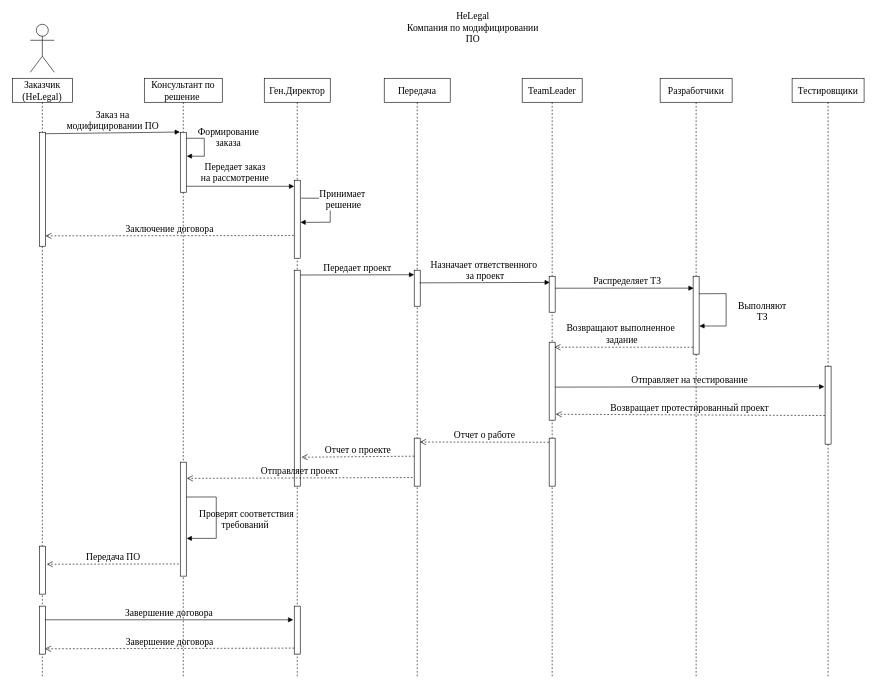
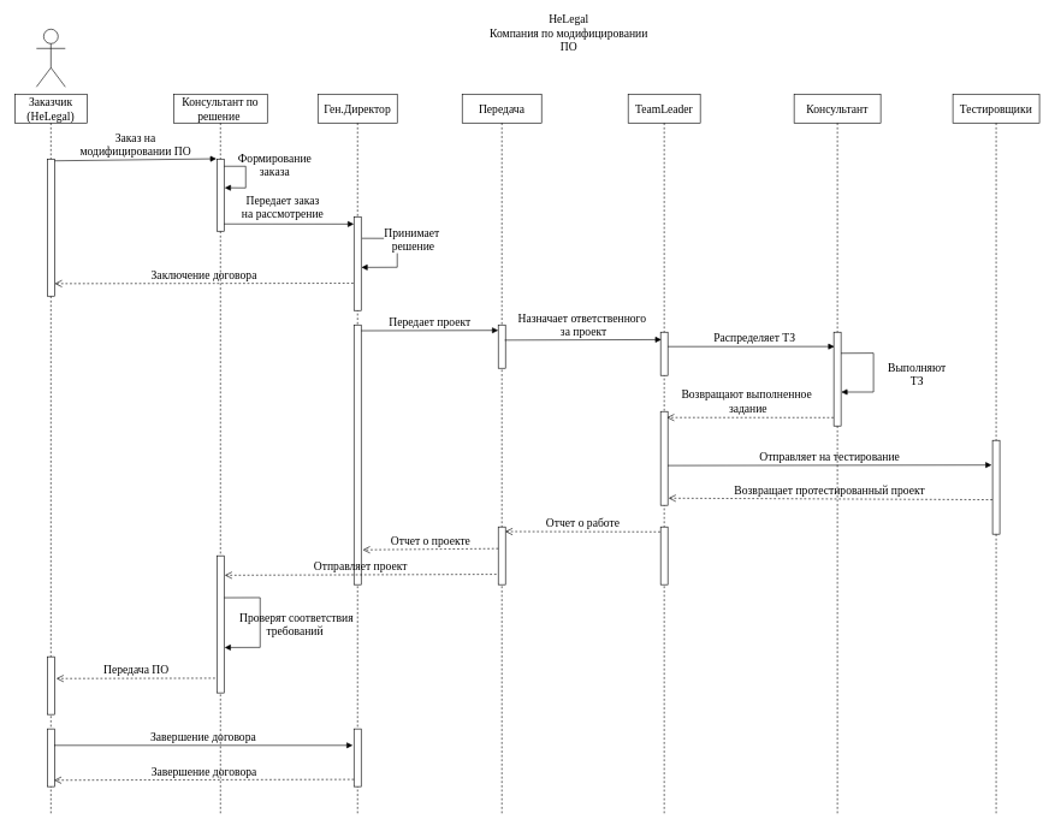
  <mxCell id="0" />
  <mxCell id="1" parent="0" />
  <mxCell id="2" value="HeLegal&lt;br&gt;Компания по модифицировании ПО" style="text;html=1;strokeColor=none;fillColor=none;align=center;verticalAlign=middle;whiteSpace=wrap;rounded=0;fontSize=16;fontFamily=Comic Sans MS;" vertex="1" parent="1"><mxGeometry x="675" y="20" width="226" height="50" as="geometry" /></mxCell>
  <mxCell id="3" value="" style="shape=umlActor;verticalLabelPosition=bottom;verticalAlign=top;html=1;fontFamily=Comic Sans MS;fontSize=16;" vertex="1" parent="1"><mxGeometry x="50" y="40" width="40" height="80" as="geometry" /></mxCell>
  <mxCell id="4" value="Заказчик&lt;br&gt;(HeLegal)" style="shape=umlLifeline;perimeter=lifelinePerimeter;whiteSpace=wrap;html=1;container=1;collapsible=0;recursiveResize=0;outlineConnect=0;labelBackgroundColor=none;fontFamily=Comic Sans MS;fontSize=16;" vertex="1" parent="1"><mxGeometry x="20" y="130" width="100" height="1000" as="geometry" /></mxCell>
  <mxCell id="5" value="" style="html=1;points=[];perimeter=orthogonalPerimeter;labelBackgroundColor=none;fontFamily=Comic Sans MS;fontSize=16;" vertex="1" parent="4"><mxGeometry x="45" y="90" width="10" height="190" as="geometry" /></mxCell>
  <mxCell id="6" value="" style="html=1;points=[];perimeter=orthogonalPerimeter;labelBackgroundColor=none;fontFamily=Comic Sans MS;fontSize=16;" vertex="1" parent="4"><mxGeometry x="45" y="780" width="10" height="80" as="geometry" /></mxCell>
  <mxCell id="7" value="" style="html=1;points=[];perimeter=orthogonalPerimeter;labelBackgroundColor=none;fontFamily=Comic Sans MS;fontSize=16;" vertex="1" parent="4"><mxGeometry x="45" y="880" width="10" height="80" as="geometry" /></mxCell>
  <mxCell id="8" value="Консультант по решение&amp;nbsp;" style="shape=umlLifeline;perimeter=lifelinePerimeter;whiteSpace=wrap;html=1;container=1;collapsible=0;recursiveResize=0;outlineConnect=0;labelBackgroundColor=none;fontFamily=Comic Sans MS;fontSize=16;" vertex="1" parent="1"><mxGeometry x="240" y="130" width="130" height="1000" as="geometry" /></mxCell>
  <mxCell id="9" value="" style="html=1;points=[];perimeter=orthogonalPerimeter;labelBackgroundColor=none;fontFamily=Comic Sans MS;fontSize=16;" vertex="1" parent="8"><mxGeometry x="60" y="90" width="10" height="100" as="geometry" /></mxCell>
  <mxCell id="10" value="" style="html=1;points=[];perimeter=orthogonalPerimeter;labelBackgroundColor=none;fontFamily=Comic Sans MS;fontSize=16;" vertex="1" parent="8"><mxGeometry x="60" y="640" width="10" height="190" as="geometry" /></mxCell>
  <mxCell id="11" value="Проверят соответствия&lt;br&gt;требований&amp;nbsp;" style="html=1;verticalAlign=bottom;endArrow=block;rounded=0;labelBackgroundColor=none;fontFamily=Comic Sans MS;fontSize=16;exitX=1.006;exitY=0.306;exitDx=0;exitDy=0;exitPerimeter=0;entryX=1.069;entryY=0.669;entryDx=0;entryDy=0;entryPerimeter=0;" edge="1" parent="8" source="10" target="10"><mxGeometry x="0.294" y="50" width="80" relative="1" as="geometry"><mxPoint x="70" y="658" as="sourcePoint" /><mxPoint x="70" y="728" as="targetPoint" /><Array as="points"><mxPoint x="120" y="698" /><mxPoint x="120" y="767" /></Array><mxPoint as="offset" /></mxGeometry></mxCell>
  <mxCell id="12" value="Формирование&lt;br&gt;заказа" style="html=1;verticalAlign=bottom;endArrow=block;rounded=0;labelBackgroundColor=none;fontFamily=Comic Sans MS;fontSize=16;entryX=1.084;entryY=0.398;entryDx=0;entryDy=0;entryPerimeter=0;" edge="1" parent="8" target="9"><mxGeometry x="0.111" y="40" width="80" relative="1" as="geometry"><mxPoint x="70" y="100" as="sourcePoint" /><mxPoint x="140" y="120" as="targetPoint" /><Array as="points"><mxPoint x="100" y="100" /><mxPoint x="100" y="130" /></Array><mxPoint as="offset" /></mxGeometry></mxCell>
  <mxCell id="13" value="Ген.Директор" style="shape=umlLifeline;perimeter=lifelinePerimeter;whiteSpace=wrap;html=1;container=1;collapsible=0;recursiveResize=0;outlineConnect=0;labelBackgroundColor=none;fontFamily=Comic Sans MS;fontSize=16;" vertex="1" parent="1"><mxGeometry x="440" y="130" width="110" height="1000" as="geometry" /></mxCell>
  <mxCell id="14" value="" style="html=1;points=[];perimeter=orthogonalPerimeter;labelBackgroundColor=none;fontFamily=Comic Sans MS;fontSize=16;" vertex="1" parent="13"><mxGeometry x="50" y="170" width="10" height="130" as="geometry" /></mxCell>
  <mxCell id="15" value="" style="html=1;points=[];perimeter=orthogonalPerimeter;labelBackgroundColor=none;fontFamily=Comic Sans MS;fontSize=16;" vertex="1" parent="13"><mxGeometry x="50" y="880" width="10" height="80" as="geometry" /></mxCell>
  <mxCell id="16" value="Принимает&lt;br&gt;&amp;nbsp;решение" style="html=1;verticalAlign=bottom;endArrow=block;rounded=0;fontFamily=Comic Sans MS;fontSize=16;exitX=1.108;exitY=0.23;exitDx=0;exitDy=0;exitPerimeter=0;entryX=1.031;entryY=0.54;entryDx=0;entryDy=0;entryPerimeter=0;" edge="1" parent="13" source="14" target="14"><mxGeometry x="0.038" y="20" width="80" relative="1" as="geometry"><mxPoint x="90" y="200" as="sourcePoint" /><mxPoint x="90" y="240" as="targetPoint" /><Array as="points"><mxPoint x="110" y="200" /><mxPoint x="110" y="240" /></Array><mxPoint as="offset" /></mxGeometry></mxCell>
  <mxCell id="17" value="" style="html=1;points=[];perimeter=orthogonalPerimeter;labelBackgroundColor=none;fontFamily=Comic Sans MS;fontSize=16;" vertex="1" parent="13"><mxGeometry x="50" y="320" width="10" height="360" as="geometry" /></mxCell>
  <mxCell id="18" value="Заказ на &lt;br&gt;модифицировании ПО" style="html=1;verticalAlign=bottom;endArrow=block;rounded=0;fontFamily=Comic Sans MS;fontSize=16;exitX=1;exitY=0.013;exitDx=0;exitDy=0;exitPerimeter=0;entryX=-0.065;entryY=-0.004;entryDx=0;entryDy=0;entryPerimeter=0;labelBackgroundColor=none;" edge="1" parent="1" source="5" target="9"><mxGeometry width="80" relative="1" as="geometry"><mxPoint x="340" y="210" as="sourcePoint" /><mxPoint x="280" y="220" as="targetPoint" /></mxGeometry></mxCell>
  <mxCell id="19" value="Передает заказ &lt;br&gt;на рассмотрение" style="html=1;verticalAlign=bottom;endArrow=block;rounded=0;fontFamily=Comic Sans MS;fontSize=16;entryX=-0.012;entryY=0.078;entryDx=0;entryDy=0;entryPerimeter=0;" edge="1" parent="1" target="14"><mxGeometry x="-0.098" y="2" width="80" relative="1" as="geometry"><mxPoint x="310" y="310" as="sourcePoint" /><mxPoint x="490" y="250" as="targetPoint" /><mxPoint as="offset" /></mxGeometry></mxCell>
  <mxCell id="20" value="Заключение договора" style="html=1;verticalAlign=bottom;endArrow=open;dashed=1;endSize=8;rounded=0;fontFamily=Comic Sans MS;fontSize=16;labelBackgroundColor=none;exitX=-0.077;exitY=0.709;exitDx=0;exitDy=0;exitPerimeter=0;entryX=1.028;entryY=0.909;entryDx=0;entryDy=0;entryPerimeter=0;" edge="1" parent="1" source="14" target="5"><mxGeometry relative="1" as="geometry"><mxPoint x="480" y="290" as="sourcePoint" /><mxPoint x="400" y="290" as="targetPoint" /></mxGeometry></mxCell>
  <mxCell id="21" value="Передача" style="shape=umlLifeline;perimeter=lifelinePerimeter;whiteSpace=wrap;html=1;container=1;collapsible=0;recursiveResize=0;outlineConnect=0;labelBackgroundColor=none;fontFamily=Comic Sans MS;fontSize=16;" vertex="1" parent="1"><mxGeometry x="640" y="130" width="110" height="1000" as="geometry" /></mxCell>
  <mxCell id="22" value="" style="html=1;points=[];perimeter=orthogonalPerimeter;labelBackgroundColor=none;fontFamily=Comic Sans MS;fontSize=16;" vertex="1" parent="21"><mxGeometry x="50" y="320" width="10" height="60" as="geometry" /></mxCell>
  <mxCell id="23" value="" style="html=1;points=[];perimeter=orthogonalPerimeter;labelBackgroundColor=none;fontFamily=Comic Sans MS;fontSize=16;" vertex="1" parent="21"><mxGeometry x="50" y="600.0" width="10" height="80" as="geometry" /></mxCell>
  <mxCell id="24" value="Отчет о проекте" style="html=1;verticalAlign=bottom;endArrow=open;dashed=1;endSize=8;rounded=0;labelBackgroundColor=none;fontFamily=Comic Sans MS;fontSize=16;entryX=1.213;entryY=0.866;entryDx=0;entryDy=0;entryPerimeter=0;" edge="1" parent="21" target="17"><mxGeometry relative="1" as="geometry"><mxPoint x="50" y="630" as="sourcePoint" /><mxPoint x="-30" y="630" as="targetPoint" /></mxGeometry></mxCell>
  <mxCell id="25" value="Передает проект" style="html=1;verticalAlign=bottom;endArrow=block;rounded=0;fontFamily=Comic Sans MS;fontSize=16;entryX=0;entryY=0.125;entryDx=0;entryDy=0;entryPerimeter=0;" edge="1" parent="1" target="22"><mxGeometry width="80" relative="1" as="geometry"><mxPoint x="500" y="458" as="sourcePoint" /><mxPoint x="850" y="460" as="targetPoint" /><mxPoint as="offset" /></mxGeometry></mxCell>
  <mxCell id="26" value="TeamLeader" style="shape=umlLifeline;perimeter=lifelinePerimeter;whiteSpace=wrap;html=1;container=1;collapsible=0;recursiveResize=0;outlineConnect=0;labelBackgroundColor=none;fontFamily=Comic Sans MS;fontSize=16;" vertex="1" parent="1"><mxGeometry x="870" y="130" width="100" height="1000" as="geometry" /></mxCell>
  <mxCell id="27" value="" style="html=1;points=[];perimeter=orthogonalPerimeter;labelBackgroundColor=none;fontFamily=Comic Sans MS;fontSize=16;" vertex="1" parent="26"><mxGeometry x="45" y="330" width="10" height="60" as="geometry" /></mxCell>
  <mxCell id="28" value="Распределяет ТЗ" style="html=1;verticalAlign=bottom;endArrow=block;rounded=0;labelBackgroundColor=none;fontFamily=Comic Sans MS;fontSize=16;entryX=0.086;entryY=0.153;entryDx=0;entryDy=0;entryPerimeter=0;" edge="1" parent="26" target="33"><mxGeometry x="0.027" width="80" relative="1" as="geometry"><mxPoint x="55" y="350" as="sourcePoint" /><mxPoint x="240" y="350.5" as="targetPoint" /><mxPoint x="1" as="offset" /></mxGeometry></mxCell>
  <mxCell id="29" value="" style="html=1;points=[];perimeter=orthogonalPerimeter;labelBackgroundColor=none;fontFamily=Comic Sans MS;fontSize=16;" vertex="1" parent="26"><mxGeometry x="45" y="440" width="10" height="130" as="geometry" /></mxCell>
  <mxCell id="30" value="" style="html=1;points=[];perimeter=orthogonalPerimeter;labelBackgroundColor=none;fontFamily=Comic Sans MS;fontSize=16;" vertex="1" parent="26"><mxGeometry x="45" y="600" width="10" height="80" as="geometry" /></mxCell>
  <mxCell id="31" value="Назначает ответственного&amp;nbsp;&lt;br&gt;за проект" style="html=1;verticalAlign=bottom;endArrow=block;rounded=0;fontFamily=Comic Sans MS;fontSize=16;exitX=0.9;exitY=0.351;exitDx=0;exitDy=0;exitPerimeter=0;labelBackgroundColor=none;entryX=0.108;entryY=0.172;entryDx=0;entryDy=0;entryPerimeter=0;" edge="1" parent="1" source="22" target="27"><mxGeometry width="80" relative="1" as="geometry"><mxPoint x="900" y="250" as="sourcePoint" /><mxPoint x="1110" y="470" as="targetPoint" /></mxGeometry></mxCell>
- <mxCell id="32" value="Разработчики" style="shape=umlLifeline;perimeter=lifelinePerimeter;whiteSpace=wrap;html=1;container=1;collapsible=0;recursiveResize=0;outlineConnect=0;labelBackgroundColor=none;fontFamily=Comic Sans MS;fontSize=16;" vertex="1" parent="1"><mxGeometry x="1100" y="130" width="120" height="1000" as="geometry" /></mxCell>
+ <mxCell id="32" value="Консультант" style="shape=umlLifeline;perimeter=lifelinePerimeter;whiteSpace=wrap;html=1;container=1;collapsible=0;recursiveResize=0;outlineConnect=0;labelBackgroundColor=none;fontFamily=Comic Sans MS;fontSize=16;" vertex="1" parent="1"><mxGeometry x="1100" y="130" width="120" height="1000" as="geometry" /></mxCell>
  <mxCell id="33" value="" style="html=1;points=[];perimeter=orthogonalPerimeter;labelBackgroundColor=none;fontFamily=Comic Sans MS;fontSize=16;" vertex="1" parent="32"><mxGeometry x="55" y="330" width="10" height="130" as="geometry" /></mxCell>
  <mxCell id="34" value="Выполняют &lt;br&gt;ТЗ" style="html=1;verticalAlign=bottom;endArrow=block;rounded=0;labelBackgroundColor=none;fontFamily=Comic Sans MS;fontSize=16;exitX=1;exitY=0.225;exitDx=0;exitDy=0;exitPerimeter=0;entryX=1.03;entryY=0.639;entryDx=0;entryDy=0;entryPerimeter=0;" edge="1" parent="32" source="33" target="33"><mxGeometry x="0.336" y="60" width="80" relative="1" as="geometry"><mxPoint x="70" y="359" as="sourcePoint" /><mxPoint x="67" y="413" as="targetPoint" /><Array as="points"><mxPoint x="110" y="359" /><mxPoint x="110" y="413" /><mxPoint x="70" y="413" /></Array><mxPoint as="offset" /></mxGeometry></mxCell>
  <mxCell id="35" value="Тестировщики" style="shape=umlLifeline;perimeter=lifelinePerimeter;whiteSpace=wrap;html=1;container=1;collapsible=0;recursiveResize=0;outlineConnect=0;labelBackgroundColor=none;fontFamily=Comic Sans MS;fontSize=16;" vertex="1" parent="1"><mxGeometry x="1320" y="130" width="120" height="1000" as="geometry" /></mxCell>
  <mxCell id="36" value="" style="html=1;points=[];perimeter=orthogonalPerimeter;labelBackgroundColor=none;fontFamily=Comic Sans MS;fontSize=16;" vertex="1" parent="35"><mxGeometry x="55" y="480" width="10" height="130" as="geometry" /></mxCell>
  <mxCell id="37" value="Отправляет на тестирование" style="html=1;verticalAlign=bottom;endArrow=block;rounded=0;labelBackgroundColor=none;fontFamily=Comic Sans MS;fontSize=16;entryX=-0.122;entryY=0.263;entryDx=0;entryDy=0;entryPerimeter=0;exitX=0.985;exitY=0.576;exitDx=0;exitDy=0;exitPerimeter=0;" edge="1" parent="1" source="29" target="36"><mxGeometry width="80" relative="1" as="geometry"><mxPoint x="1325" y="330" as="sourcePoint" /><mxPoint x="1405" y="330" as="targetPoint" /></mxGeometry></mxCell>
  <mxCell id="38" value="Возвращает протестированный проект&amp;nbsp;" style="html=1;verticalAlign=bottom;endArrow=open;dashed=1;endSize=8;rounded=0;labelBackgroundColor=none;fontFamily=Comic Sans MS;fontSize=16;exitX=-0.015;exitY=0.633;exitDx=0;exitDy=0;exitPerimeter=0;entryX=1.096;entryY=0.924;entryDx=0;entryDy=0;entryPerimeter=0;" edge="1" parent="1" source="36" target="29"><mxGeometry relative="1" as="geometry"><mxPoint x="1210" y="410" as="sourcePoint" /><mxPoint x="1130" y="450" as="targetPoint" /></mxGeometry></mxCell>
  <mxCell id="39" value="Отчет о работе" style="html=1;verticalAlign=bottom;endArrow=open;dashed=1;endSize=8;rounded=0;labelBackgroundColor=none;fontFamily=Comic Sans MS;fontSize=16;exitX=-0.052;exitY=0.085;exitDx=0;exitDy=0;exitPerimeter=0;entryX=0.967;entryY=0.08;entryDx=0;entryDy=0;entryPerimeter=0;" edge="1" parent="1" source="30" target="23"><mxGeometry relative="1" as="geometry"><mxPoint x="1110" y="530" as="sourcePoint" /><mxPoint x="900" y="530" as="targetPoint" /><mxPoint as="offset" /></mxGeometry></mxCell>
  <mxCell id="40" value="Возвращают выполненное&amp;nbsp;&lt;br&gt;задание" style="html=1;verticalAlign=bottom;endArrow=open;dashed=1;endSize=8;rounded=0;labelBackgroundColor=none;fontFamily=Comic Sans MS;fontSize=16;entryX=0.874;entryY=0.064;entryDx=0;entryDy=0;entryPerimeter=0;exitX=-0.033;exitY=0.911;exitDx=0;exitDy=0;exitPerimeter=0;" edge="1" parent="1" source="33" target="29"><mxGeometry x="0.027" y="-1" relative="1" as="geometry"><mxPoint x="1315" y="330" as="sourcePoint" /><mxPoint x="1235" y="330" as="targetPoint" /><mxPoint as="offset" /></mxGeometry></mxCell>
  <mxCell id="41" value="Отправляет проект" style="html=1;verticalAlign=bottom;endArrow=open;dashed=1;endSize=8;rounded=0;labelBackgroundColor=none;fontFamily=Comic Sans MS;fontSize=16;entryX=1.092;entryY=0.142;entryDx=0;entryDy=0;entryPerimeter=0;exitX=-0.265;exitY=0.821;exitDx=0;exitDy=0;exitPerimeter=0;" edge="1" parent="1" source="23" target="10"><mxGeometry relative="1" as="geometry"><mxPoint x="870" y="550" as="sourcePoint" /><mxPoint x="790" y="550" as="targetPoint" /></mxGeometry></mxCell>
  <mxCell id="42" value="Завершение договора" style="html=1;verticalAlign=bottom;endArrow=block;rounded=0;labelBackgroundColor=none;fontFamily=Comic Sans MS;fontSize=16;entryX=-0.169;entryY=0.285;entryDx=0;entryDy=0;entryPerimeter=0;exitX=0.946;exitY=0.285;exitDx=0;exitDy=0;exitPerimeter=0;" edge="1" parent="1" source="7" target="15"><mxGeometry width="80" relative="1" as="geometry"><mxPoint x="75" y="740" as="sourcePoint" /><mxPoint x="155" y="740" as="targetPoint" /></mxGeometry></mxCell>
  <mxCell id="43" value="Передача ПО" style="html=1;verticalAlign=bottom;endArrow=open;dashed=1;endSize=8;rounded=0;labelBackgroundColor=none;fontFamily=Comic Sans MS;fontSize=16;entryX=1.25;entryY=0.377;entryDx=0;entryDy=0;entryPerimeter=0;exitX=-0.246;exitY=0.893;exitDx=0;exitDy=0;exitPerimeter=0;" edge="1" parent="1" source="10" target="6"><mxGeometry relative="1" as="geometry"><mxPoint x="300" y="580" as="sourcePoint" /><mxPoint x="220" y="580" as="targetPoint" /></mxGeometry></mxCell>
  <mxCell id="44" value="Завершение договора" style="html=1;verticalAlign=bottom;endArrow=open;dashed=1;endSize=8;rounded=0;labelBackgroundColor=none;fontFamily=Comic Sans MS;fontSize=16;entryX=0.943;entryY=0.889;entryDx=0;entryDy=0;entryPerimeter=0;" edge="1" parent="1" target="7"><mxGeometry relative="1" as="geometry"><mxPoint x="490" y="1080" as="sourcePoint" /><mxPoint x="410" y="1080" as="targetPoint" /></mxGeometry></mxCell>
